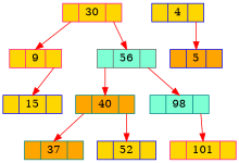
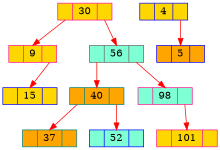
  digraph {
    splines=line
    node [color=blue fillcolor=gold shape=record style=filled]
    edge [color=Red headport=f tailport=der]
    n1 [color=deeppink height=.1 label="<izq> | <f>30|<der>"]
    n2 [color=deeppink height=.1 label="<izq> | <f>9|<der>"]
    n3 [color=gray40 fillcolor=aquamarine height=.1 label="<izq> | <f>56|<der>"]
    n4 [height=.1 label="<izq> | <f>15|<der>"]
    n5 [color=teal fillcolor=orange height=.1 label="<izq> | <f>40|<der>"]
-   n6 [color=teal fillcolor=aquamarine height=.1 label="<izq> | <f>98|<der>"]
+   n6 [color=deeppink fillcolor=aquamarine height=.1 label="<izq> | <f>98|<der>"]
    n7 [height=.1 label="<izq> | <f>4|<der>"]
    n8 [fillcolor=orange height=.1 label="<izq> | <f>5|<der>"]
    n9 [color=teal fillcolor=orange height=.1 label="<izq> | <f>37|<der>"]
-   n10 [height=.1 label="<izq> | <f>52|<der>"]
+   n10 [fillcolor=aquamarine height=.1 label="<izq> | <f>52|<der>"]
    n11 [color=deeppink height=.1 label="<izq> | <f>101|<der>"]
    n1 -> n2 [tailport=izq]
    n1 -> n3
    n2 -> n4
    n3 -> n5 [tailport=izq]
    n3 -> n6
    n5 -> n9 [tailport=izq]
    n5 -> n10
    n6 -> n11
    n7 -> n8
  }
